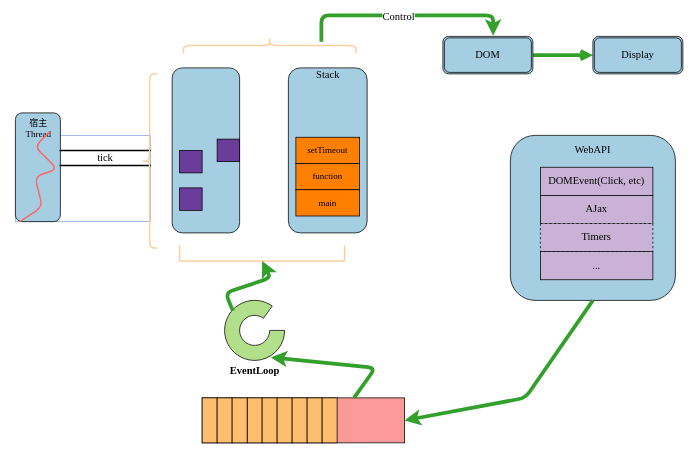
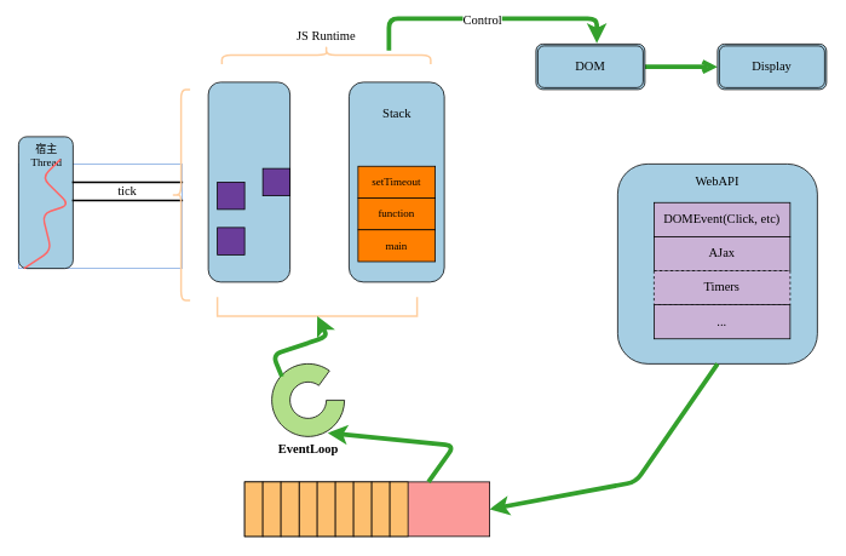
  <mxCell id="0" />
  <mxCell id="1" parent="0" />
  <mxCell id="2" value="&lt;font size=&quot;1&quot;&gt;&lt;b style=&quot;font-size: 14px&quot;&gt;EventLoop&lt;/b&gt;&lt;/font&gt;" style="verticalLabelPosition=bottom;verticalAlign=top;html=1;shape=mxgraph.basic.partConcEllipse;startAngle=0.25;endAngle=0.1;arcWidth=0.5;fillColor=#b2df8a;fontFamily=Comic Sans MS;" vertex="1" parent="1"><mxGeometry x="299" y="400" width="80" height="80" as="geometry" /></mxCell>
  <mxCell id="3" value="" style="rounded=0;whiteSpace=wrap;html=1;fillColor=#fb9a99;fontFamily=Comic Sans MS;" vertex="1" parent="1"><mxGeometry x="269" y="530" width="270" height="60" as="geometry" /></mxCell>
  <mxCell id="4" value="" style="rounded=0;whiteSpace=wrap;html=1;fillColor=#FDBF6F;fontFamily=Comic Sans MS;" vertex="1" parent="1"><mxGeometry x="269" y="530" width="20" height="60" as="geometry" /></mxCell>
  <mxCell id="5" value="" style="rounded=0;whiteSpace=wrap;html=1;fillColor=#FDBF6F;fontFamily=Comic Sans MS;" vertex="1" parent="1"><mxGeometry x="289" y="530" width="20" height="60" as="geometry" /></mxCell>
  <mxCell id="6" value="" style="rounded=0;whiteSpace=wrap;html=1;fillColor=#FDBF6F;fontFamily=Comic Sans MS;" vertex="1" parent="1"><mxGeometry x="329" y="530" width="20" height="60" as="geometry" /></mxCell>
  <mxCell id="7" value="" style="rounded=0;whiteSpace=wrap;html=1;fillColor=#FDBF6F;fontFamily=Comic Sans MS;" vertex="1" parent="1"><mxGeometry x="349" y="530" width="20" height="60" as="geometry" /></mxCell>
  <mxCell id="8" value="" style="rounded=0;whiteSpace=wrap;html=1;fillColor=#FDBF6F;fontFamily=Comic Sans MS;" vertex="1" parent="1"><mxGeometry x="369" y="530" width="20" height="60" as="geometry" /></mxCell>
  <mxCell id="9" value="" style="rounded=0;whiteSpace=wrap;html=1;fillColor=#FDBF6F;fontFamily=Comic Sans MS;" vertex="1" parent="1"><mxGeometry x="389" y="530" width="20" height="60" as="geometry" /></mxCell>
  <mxCell id="10" value="" style="rounded=0;whiteSpace=wrap;html=1;fillColor=#FDBF6F;fontFamily=Comic Sans MS;" vertex="1" parent="1"><mxGeometry x="409" y="530" width="20" height="60" as="geometry" /></mxCell>
  <mxCell id="11" value="" style="rounded=0;whiteSpace=wrap;html=1;fillColor=#fdbf6f;fontFamily=Comic Sans MS;" vertex="1" parent="1"><mxGeometry x="429" y="530" width="20" height="60" as="geometry" /></mxCell>
  <mxCell id="12" value="" style="rounded=0;whiteSpace=wrap;html=1;fillColor=#FDBF6F;fontFamily=Comic Sans MS;" vertex="1" parent="1"><mxGeometry x="309" y="530" width="20" height="60" as="geometry" /></mxCell>
  <mxCell id="13" value="" style="rounded=1;whiteSpace=wrap;html=1;fillColor=#a6cee3;fontFamily=Comic Sans MS;" vertex="1" parent="1"><mxGeometry x="229" y="90" width="90" height="220" as="geometry" /></mxCell>
  <mxCell id="14" value="" style="whiteSpace=wrap;html=1;aspect=fixed;fillColor=#6A3D9A;fontFamily=Comic Sans MS;" vertex="1" parent="1"><mxGeometry x="239" y="200" width="30" height="30" as="geometry" /></mxCell>
  <mxCell id="15" value="" style="whiteSpace=wrap;html=1;aspect=fixed;fillColor=#6A3D9A;fontFamily=Comic Sans MS;" vertex="1" parent="1"><mxGeometry x="239" y="250" width="30" height="30" as="geometry" /></mxCell>
  <mxCell id="16" value="" style="whiteSpace=wrap;html=1;aspect=fixed;fillColor=#6a3d9a;fontFamily=Comic Sans MS;" vertex="1" parent="1"><mxGeometry x="289" y="185" width="30" height="30" as="geometry" /></mxCell>
  <mxCell id="17" value="" style="rounded=1;whiteSpace=wrap;html=1;fillColor=#A6CEE3;fontFamily=Comic Sans MS;" vertex="1" parent="1"><mxGeometry x="384" y="90" width="105" height="220" as="geometry" /></mxCell>
- <mxCell id="18" value="Stack" style="text;html=1;strokeColor=none;fillColor=none;align=center;verticalAlign=middle;whiteSpace=wrap;rounded=0;fontFamily=Comic Sans MS;fontSize=14;" vertex="1" parent="1"><mxGeometry x="416.5" y="90" width="40" height="20" as="geometry" /></mxCell>
+ <mxCell id="18" value="Stack" style="text;html=1;strokeColor=none;fillColor=none;align=center;verticalAlign=middle;whiteSpace=wrap;rounded=0;fontFamily=Comic Sans MS;fontSize=14;" vertex="1" parent="1"><mxGeometry x="416.5" y="115" width="40" height="20" as="geometry" /></mxCell>
  <mxCell id="19" value="setTimeout" style="rounded=0;whiteSpace=wrap;html=1;fillColor=#ff7f00;fontFamily=Comic Sans MS;" vertex="1" parent="1"><mxGeometry x="394" y="182.5" width="85" height="35" as="geometry" /></mxCell>
  <mxCell id="20" value="function" style="rounded=0;whiteSpace=wrap;html=1;fillColor=#FF7F00;fontFamily=Comic Sans MS;" vertex="1" parent="1"><mxGeometry x="394" y="217.5" width="85" height="35" as="geometry" /></mxCell>
  <mxCell id="21" value="main" style="rounded=0;whiteSpace=wrap;html=1;fillColor=#FF7F00;fontFamily=Comic Sans MS;" vertex="1" parent="1"><mxGeometry x="394" y="252.5" width="85" height="35" as="geometry" /></mxCell>
  <mxCell id="22" value="" style="rounded=1;whiteSpace=wrap;html=1;fillColor=#A6CEE3;fontFamily=Comic Sans MS;fontSize=14;" vertex="1" parent="1"><mxGeometry x="680" y="180" width="220" height="220" as="geometry" /></mxCell>
  <mxCell id="23" value="DOMEvent(Click, etc)" style="rounded=0;whiteSpace=wrap;html=1;fillColor=#cab2d6;fontFamily=Comic Sans MS;fontSize=14;" vertex="1" parent="1"><mxGeometry x="720" y="222.5" width="150" height="37.5" as="geometry" /></mxCell>
  <mxCell id="24" value="AJax" style="rounded=0;whiteSpace=wrap;html=1;fillColor=#cab2d6;fontFamily=Comic Sans MS;fontSize=14;" vertex="1" parent="1"><mxGeometry x="720" y="260" width="150" height="37.5" as="geometry" /></mxCell>
  <mxCell id="25" value="Timers" style="rounded=0;whiteSpace=wrap;html=1;fillColor=#cab2d6;fontFamily=Comic Sans MS;fontSize=14;dashed=1;" vertex="1" parent="1"><mxGeometry x="720" y="297.5" width="150" height="37.5" as="geometry" /></mxCell>
  <mxCell id="26" value="..." style="rounded=0;whiteSpace=wrap;html=1;fillColor=#cab2d6;fontFamily=Comic Sans MS;fontSize=14;" vertex="1" parent="1"><mxGeometry x="720" y="335" width="150" height="37.5" as="geometry" /></mxCell>
  <mxCell id="27" value="" style="shape=partialRectangle;whiteSpace=wrap;html=1;bottom=1;right=1;left=1;top=0;fillColor=none;routingCenterX=-0.5;strokeWidth=2;strokeColor=#FFCE9F;fontFamily=Comic Sans MS;" vertex="1" parent="1"><mxGeometry x="239" y="327.5" width="220" height="20" as="geometry" /></mxCell>
  <mxCell id="28" value="" style="shape=curlyBracket;whiteSpace=wrap;html=1;rounded=1;rotation=0;direction=south;strokeWidth=2;fillColor=#D5E8D4;strokeColor=#FFCE9F;fontFamily=Comic Sans MS;" vertex="1" parent="1"><mxGeometry x="244" y="50" width="230" height="20" as="geometry" /></mxCell>
+ <mxCell id="29" value="JS Runtime" style="text;html=1;strokeColor=none;fillColor=none;align=center;verticalAlign=middle;whiteSpace=wrap;rounded=0;fontFamily=Comic Sans MS;fontSize=14;" vertex="1" parent="1"><mxGeometry x="314" y="30" width="90" height="20" as="geometry" /></mxCell>
  <mxCell id="30" value="WebAPI" style="text;html=1;strokeColor=none;fillColor=none;align=center;verticalAlign=middle;whiteSpace=wrap;rounded=0;fontFamily=Comic Sans MS;fontSize=14;" vertex="1" parent="1"><mxGeometry x="770" y="190" width="40" height="20" as="geometry" /></mxCell>
  <mxCell id="31" value="" style="group;strokeColor=#7EA6E0;fontFamily=Comic Sans MS;fontSize=14;" vertex="1" connectable="0" parent="1"><mxGeometry x="20" y="180" width="180" height="115" as="geometry" /></mxCell>
  <mxCell id="32" value="" style="rounded=1;whiteSpace=wrap;html=1;fillColor=#A6CEE3;fontFamily=Comic Sans MS;" vertex="1" parent="31"><mxGeometry y="-30" width="60" height="145" as="geometry" /></mxCell>
  <mxCell id="33" value="宿主Thread" style="text;html=1;strokeColor=none;fillColor=none;align=center;verticalAlign=middle;whiteSpace=wrap;rounded=0;fontFamily=Comic Sans MS;" vertex="1" parent="31"><mxGeometry x="11" y="-19.5" width="40" height="20" as="geometry" /></mxCell>
  <mxCell id="34" value="&lt;font style=&quot;font-size: 14px&quot;&gt;tick&lt;/font&gt;" style="shape=partialRectangle;whiteSpace=wrap;html=1;left=0;right=0;fillColor=none;strokeWidth=2;fontFamily=Comic Sans MS;" vertex="1" parent="31"><mxGeometry x="60" y="20" width="120" height="20" as="geometry" /></mxCell>
  <mxCell id="35" value="" style="endArrow=none;html=1;strokeWidth=2;fontSize=14;strokeColor=#FF6666;fontFamily=Comic Sans MS;" edge="1" parent="31"><mxGeometry width="50" height="50" relative="1" as="geometry"><mxPoint x="6" y="115" as="sourcePoint" /><mxPoint x="46" y="-5" as="targetPoint" /><Array as="points"><mxPoint x="36" y="95" /><mxPoint x="26" y="55" /><mxPoint x="56" y="45" /><mxPoint x="26" y="15" /></Array></mxGeometry></mxCell>
  <mxCell id="36" value="" style="shape=curlyBracket;whiteSpace=wrap;html=1;rounded=1;strokeWidth=2;strokeColor=#FFCE9F;fontFamily=Comic Sans MS;" vertex="1" parent="1"><mxGeometry x="189" y="98" width="20" height="232" as="geometry" /></mxCell>
  <mxCell id="37" value="" style="edgeStyle=orthogonalEdgeStyle;curved=1;rounded=0;orthogonalLoop=1;jettySize=auto;html=1;strokeWidth=5;strokeColor=#33A02C;fontFamily=Comic Sans MS;endArrow=open;" edge="1" parent="1" source="38" target="39"><mxGeometry relative="1" as="geometry" /></mxCell>
  <mxCell id="38" value="DOM" style="shape=ext;double=1;rounded=1;whiteSpace=wrap;html=1;fillColor=#A6CEE3;fontFamily=Comic Sans MS;fontSize=14;" vertex="1" parent="1"><mxGeometry x="590" y="48" width="120" height="50" as="geometry" /></mxCell>
  <mxCell id="39" value="Display" style="shape=ext;double=1;rounded=1;whiteSpace=wrap;html=1;fillColor=#A6CEE3;fontFamily=Comic Sans MS;fontSize=14;" vertex="1" parent="1"><mxGeometry x="790" y="48" width="120" height="50" as="geometry" /></mxCell>
  <mxCell id="40" value="" style="edgeStyle=elbowEdgeStyle;elbow=vertical;endArrow=classic;html=1;exitX=0.25;exitY=0.2;exitDx=0;exitDy=0;entryX=0.558;entryY=-0.02;entryDx=0;entryDy=0;entryPerimeter=0;exitPerimeter=0;strokeWidth=5;strokeColor=#33A02C;fontFamily=Comic Sans MS;" edge="1" parent="1" source="28" target="38"><mxGeometry width="50" height="50" relative="1" as="geometry"><mxPoint x="440" y="10" as="sourcePoint" /><mxPoint x="490" y="-40" as="targetPoint" /><Array as="points"><mxPoint x="540" y="20" /></Array></mxGeometry></mxCell>
  <mxCell id="41" value="Control" style="edgeLabel;html=1;align=center;verticalAlign=middle;resizable=0;points=[];fontSize=14;fontFamily=Comic Sans MS;" vertex="1" connectable="0" parent="40"><mxGeometry x="-0.058" y="-2" relative="1" as="geometry"><mxPoint as="offset" /></mxGeometry></mxCell>
  <mxCell id="42" value="" style="endArrow=classic;html=1;entryX=1;entryY=0.5;entryDx=0;entryDy=0;exitX=0.5;exitY=1;exitDx=0;exitDy=0;strokeWidth=5;strokeColor=#33a02c;fontFamily=Comic Sans MS;" edge="1" parent="1" source="22" target="3"><mxGeometry width="50" height="50" relative="1" as="geometry"><mxPoint x="710" y="510" as="sourcePoint" /><mxPoint x="760" y="460" as="targetPoint" /><Array as="points"><mxPoint x="700" y="530" /></Array></mxGeometry></mxCell>
  <mxCell id="43" value="" style="endArrow=classic;html=1;entryX=0.77;entryY=0.95;entryDx=0;entryDy=0;exitX=0.75;exitY=0;exitDx=0;exitDy=0;strokeWidth=5;entryPerimeter=0;strokeColor=#33A02C;fontFamily=Comic Sans MS;" edge="1" parent="1" source="3" target="2"><mxGeometry width="50" height="50" relative="1" as="geometry"><mxPoint x="910" y="470" as="sourcePoint" /><mxPoint x="659" y="630" as="targetPoint" /><Array as="points"><mxPoint x="500" y="490" /></Array></mxGeometry></mxCell>
  <mxCell id="44" value="" style="endArrow=classic;html=1;entryX=0.5;entryY=1;entryDx=0;entryDy=0;exitX=0.138;exitY=0.175;exitDx=0;exitDy=0;strokeWidth=5;exitPerimeter=0;strokeColor=#33A02C;fontFamily=Comic Sans MS;" edge="1" parent="1" source="2" target="27"><mxGeometry width="50" height="50" relative="1" as="geometry"><mxPoint x="554.9" y="474" as="sourcePoint" /><mxPoint x="474" y="414" as="targetPoint" /><Array as="points"><mxPoint x="300" y="390" /><mxPoint x="360" y="370" /></Array></mxGeometry></mxCell>
